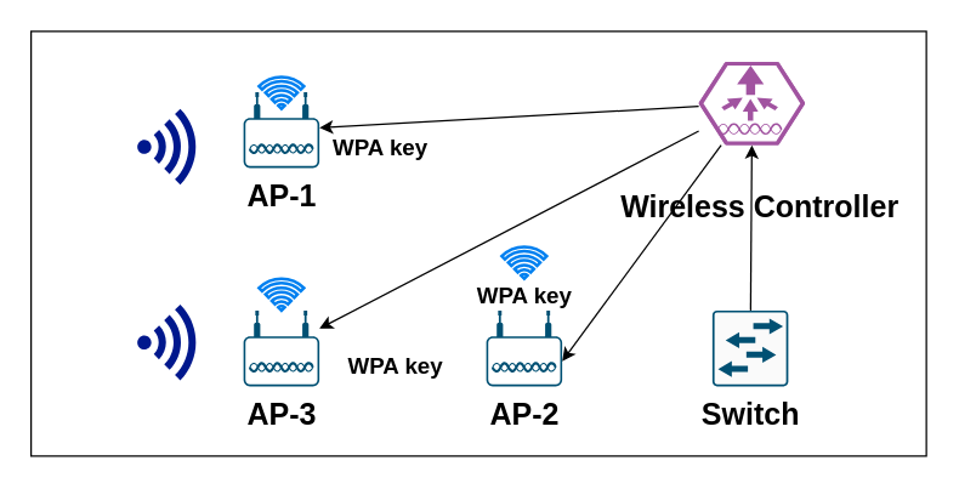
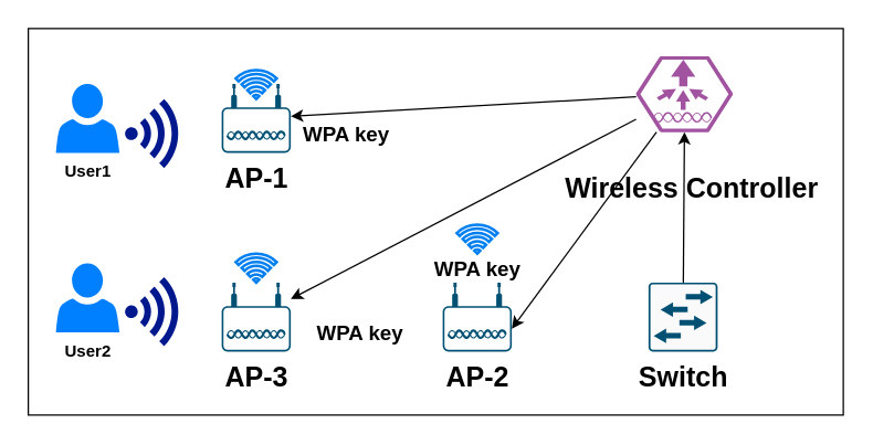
  <mxCell id="0" />
  <mxCell id="1" parent="0" />
  <mxCell id="2" value="" style="rounded=0;whiteSpace=wrap;html=1;" vertex="1" parent="1"><mxGeometry x="20" y="20" width="590" height="280" as="geometry" /></mxCell>
  <mxCell id="3" style="edgeStyle=none;rounded=0;orthogonalLoop=1;jettySize=auto;html=1;" edge="1" parent="1" source="6" target="9"><mxGeometry relative="1" as="geometry" /></mxCell>
  <mxCell id="4" style="edgeStyle=none;rounded=0;orthogonalLoop=1;jettySize=auto;html=1;entryX=1;entryY=0.67;entryDx=0;entryDy=0;entryPerimeter=0;" edge="1" parent="1" source="6" target="10"><mxGeometry relative="1" as="geometry" /></mxCell>
  <mxCell id="5" style="edgeStyle=none;rounded=0;orthogonalLoop=1;jettySize=auto;html=1;" edge="1" parent="1" source="6" target="11"><mxGeometry relative="1" as="geometry" /></mxCell>
  <mxCell id="6" value="" style="verticalLabelPosition=bottom;html=1;fillColor=#A153A0;strokeColor=#ffffff;verticalAlign=top;align=center;points=[[0,0.5,0],[0.125,0.25,0],[0.25,0,0],[0.5,0,0],[0.75,0,0],[0.875,0.25,0],[1,0.5,0],[0.875,0.75,0],[0.75,1,0],[0.5,1,0],[0.125,0.75,0]];pointerEvents=1;shape=mxgraph.cisco_safe.compositeIcon;bgIcon=mxgraph.cisco_safe.design.blank_device;resIcon=mxgraph.cisco_safe.design.vwlan_controller;" vertex="1" parent="1"><mxGeometry x="460" y="40" width="70" height="55" as="geometry" /></mxCell>
  <mxCell id="7" style="edgeStyle=none;rounded=0;orthogonalLoop=1;jettySize=auto;html=1;entryX=0.5;entryY=1;entryDx=0;entryDy=0;entryPerimeter=0;" edge="1" parent="1" source="8" target="6"><mxGeometry relative="1" as="geometry" /></mxCell>
  <mxCell id="8" value="&lt;b&gt;&lt;font style=&quot;font-size: 20px&quot;&gt;Switch&lt;/font&gt;&lt;/b&gt;" style="points=[[0.015,0.015,0],[0.985,0.015,0],[0.985,0.985,0],[0.015,0.985,0],[0.25,0,0],[0.5,0,0],[0.75,0,0],[1,0.25,0],[1,0.5,0],[1,0.75,0],[0.75,1,0],[0.5,1,0],[0.25,1,0],[0,0.75,0],[0,0.5,0],[0,0.25,0]];verticalLabelPosition=bottom;html=1;verticalAlign=top;aspect=fixed;align=center;pointerEvents=1;shape=mxgraph.cisco19.rect;prIcon=l2_switch;fillColor=#FAFAFA;strokeColor=#005073;" vertex="1" parent="1"><mxGeometry x="469" y="204" width="50" height="50" as="geometry" /></mxCell>
  <mxCell id="9" value="&lt;b&gt;&lt;font style=&quot;font-size: 20px&quot;&gt;AP-1&lt;/font&gt;&lt;/b&gt;" style="points=[[0.03,0.36,0],[0.18,0,0],[0.5,0.34,0],[0.82,0,0],[0.97,0.36,0],[1,0.67,0],[0.975,0.975,0],[0.5,1,0],[0.025,0.975,0],[0,0.67,0]];verticalLabelPosition=bottom;html=1;verticalAlign=top;aspect=fixed;align=center;pointerEvents=1;shape=mxgraph.cisco19.wireless_access_point;fillColor=#005073;strokeColor=none;" vertex="1" parent="1"><mxGeometry x="160" y="60" width="50" height="50" as="geometry" /></mxCell>
  <mxCell id="10" value="&lt;b&gt;&lt;font style=&quot;font-size: 20px&quot;&gt;AP-2&lt;/font&gt;&lt;/b&gt;" style="points=[[0.03,0.36,0],[0.18,0,0],[0.5,0.34,0],[0.82,0,0],[0.97,0.36,0],[1,0.67,0],[0.975,0.975,0],[0.5,1,0],[0.025,0.975,0],[0,0.67,0]];verticalLabelPosition=bottom;html=1;verticalAlign=top;aspect=fixed;align=center;pointerEvents=1;shape=mxgraph.cisco19.wireless_access_point;fillColor=#005073;strokeColor=none;" vertex="1" parent="1"><mxGeometry x="320" y="204" width="50" height="50" as="geometry" /></mxCell>
  <mxCell id="11" value="&lt;b&gt;&lt;font style=&quot;font-size: 20px&quot;&gt;AP-3&lt;/font&gt;&lt;/b&gt;" style="points=[[0.03,0.36,0],[0.18,0,0],[0.5,0.34,0],[0.82,0,0],[0.97,0.36,0],[1,0.67,0],[0.975,0.975,0],[0.5,1,0],[0.025,0.975,0],[0,0.67,0]];verticalLabelPosition=bottom;html=1;verticalAlign=top;aspect=fixed;align=center;pointerEvents=1;shape=mxgraph.cisco19.wireless_access_point;fillColor=#005073;strokeColor=none;" vertex="1" parent="1"><mxGeometry x="160" y="204" width="50" height="50" as="geometry" /></mxCell>
  <mxCell id="12" value="" style="html=1;verticalLabelPosition=bottom;align=center;labelBackgroundColor=#ffffff;verticalAlign=top;strokeWidth=2;strokeColor=#0080F0;shadow=0;dashed=0;shape=mxgraph.ios7.icons.wifi;pointerEvents=1" vertex="1" parent="1"><mxGeometry x="330.15" y="162" width="29.7" height="21" as="geometry" /></mxCell>
  <mxCell id="13" value="" style="html=1;verticalLabelPosition=bottom;align=center;labelBackgroundColor=#ffffff;verticalAlign=top;strokeWidth=2;strokeColor=#0080F0;shadow=0;dashed=0;shape=mxgraph.ios7.icons.wifi;pointerEvents=1" vertex="1" parent="1"><mxGeometry x="170.15" y="50" width="29.7" height="21" as="geometry" /></mxCell>
  <mxCell id="14" value="" style="html=1;verticalLabelPosition=bottom;align=center;labelBackgroundColor=#ffffff;verticalAlign=top;strokeWidth=2;strokeColor=#0080F0;shadow=0;dashed=0;shape=mxgraph.ios7.icons.wifi;pointerEvents=1" vertex="1" parent="1"><mxGeometry x="170.15" y="183" width="29.7" height="21" as="geometry" /></mxCell>
+ <mxCell id="15" value="&lt;b&gt;&lt;font style=&quot;font-size: 12px&quot;&gt;User1&lt;/font&gt;&lt;/b&gt;" style="pointerEvents=1;shadow=0;dashed=0;html=1;strokeColor=none;labelPosition=center;verticalLabelPosition=bottom;verticalAlign=top;outlineConnect=0;align=center;shape=mxgraph.office.users.user;fillColor=#007FFF;" vertex="1" parent="1"><mxGeometry x="40" y="60" width="46" height="50" as="geometry" /></mxCell>
+ <mxCell id="16" value="&lt;b&gt;&lt;font style=&quot;font-size: 12px&quot;&gt;User2&lt;/font&gt;&lt;/b&gt;" style="pointerEvents=1;shadow=0;dashed=0;html=1;strokeColor=none;labelPosition=center;verticalLabelPosition=bottom;verticalAlign=top;outlineConnect=0;align=center;shape=mxgraph.office.users.user;fillColor=#007FFF;" vertex="1" parent="1"><mxGeometry x="40" y="190" width="46" height="50" as="geometry" /></mxCell>
  <mxCell id="17" value="" style="aspect=fixed;pointerEvents=1;shadow=0;dashed=0;html=1;strokeColor=none;labelPosition=center;verticalLabelPosition=bottom;verticalAlign=top;align=center;fillColor=#00188D;shape=mxgraph.mscae.enterprise.wireless_connection" vertex="1" parent="1"><mxGeometry x="90" y="71" width="42" height="50" as="geometry" /></mxCell>
  <mxCell id="18" value="" style="aspect=fixed;pointerEvents=1;shadow=0;dashed=0;html=1;strokeColor=none;labelPosition=center;verticalLabelPosition=bottom;verticalAlign=top;align=center;fillColor=#00188D;shape=mxgraph.mscae.enterprise.wireless_connection" vertex="1" parent="1"><mxGeometry x="90" y="200" width="42" height="50" as="geometry" /></mxCell>
  <mxCell id="19" value="&lt;b&gt;&lt;font style=&quot;font-size: 15px&quot;&gt;WPA key&lt;/font&gt;&lt;/b&gt;" style="text;html=1;resizable=0;autosize=1;align=center;verticalAlign=middle;points=[];fillColor=none;strokeColor=none;rounded=0;" vertex="1" parent="1"><mxGeometry x="305" y="184" width="80" height="20" as="geometry" /></mxCell>
  <mxCell id="20" value="&lt;b&gt;&lt;font style=&quot;font-size: 15px&quot;&gt;WPA key&lt;/font&gt;&lt;/b&gt;" style="text;html=1;resizable=0;autosize=1;align=center;verticalAlign=middle;points=[];fillColor=none;strokeColor=none;rounded=0;" vertex="1" parent="1"><mxGeometry x="210" y="86" width="80" height="20" as="geometry" /></mxCell>
  <mxCell id="21" value="&lt;b&gt;&lt;font style=&quot;font-size: 15px&quot;&gt;WPA key&lt;/font&gt;&lt;/b&gt;" style="text;html=1;resizable=0;autosize=1;align=center;verticalAlign=middle;points=[];fillColor=none;strokeColor=none;rounded=0;" vertex="1" parent="1"><mxGeometry x="219.85" y="230" width="80" height="20" as="geometry" /></mxCell>
  <mxCell id="22" value="&lt;b&gt;&lt;font style=&quot;font-size: 20px&quot;&gt;Wireless Controller&lt;/font&gt;&lt;/b&gt;" style="text;html=1;resizable=0;autosize=1;align=center;verticalAlign=middle;points=[];fillColor=none;strokeColor=none;rounded=0;" vertex="1" parent="1"><mxGeometry x="400" y="125" width="200" height="20" as="geometry" /></mxCell>
